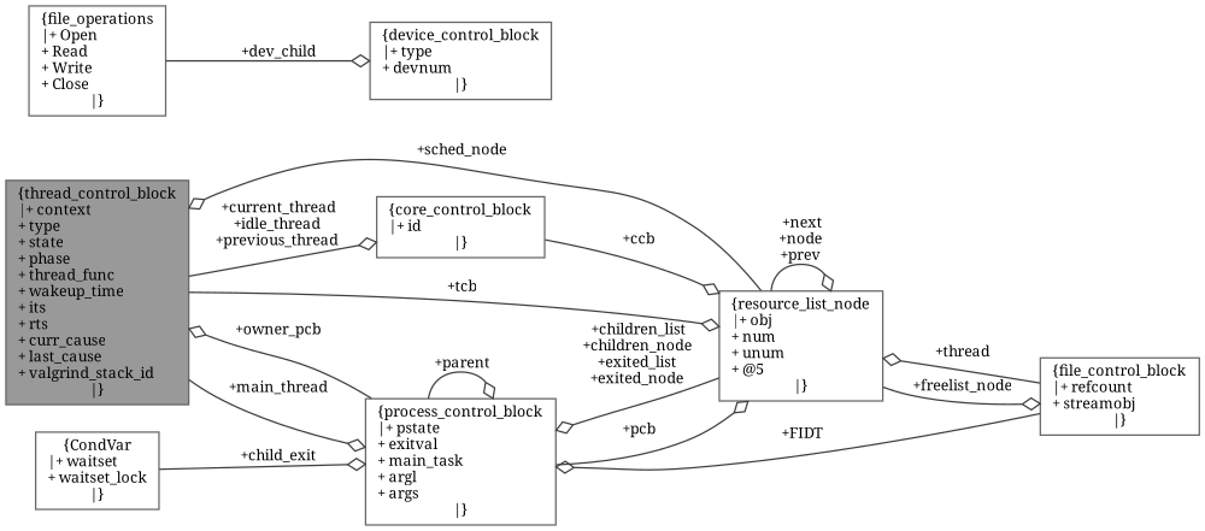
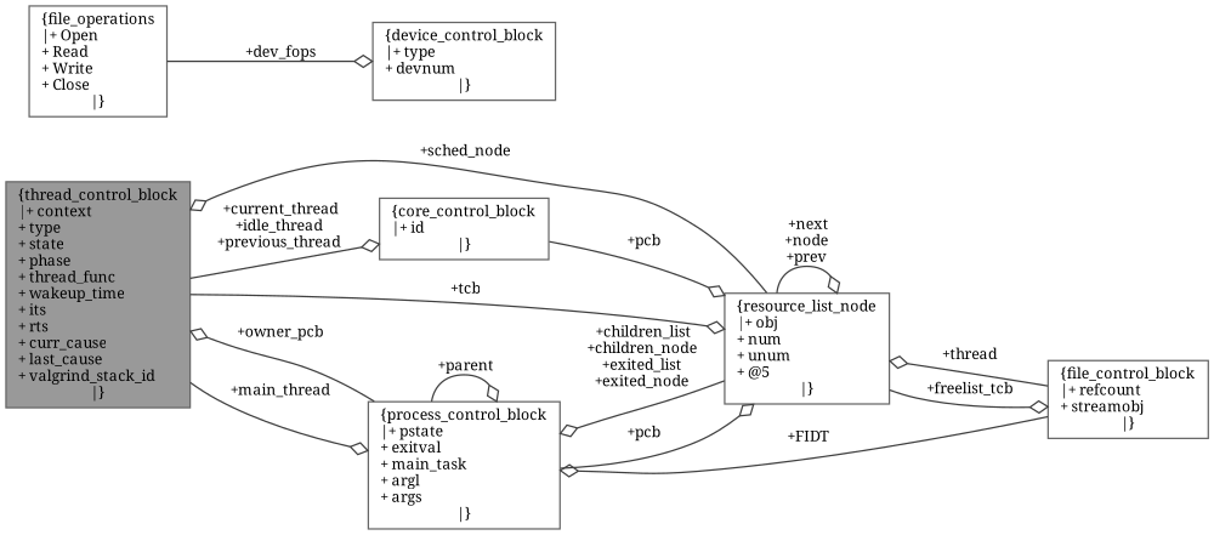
  digraph {
    fontname="Noto Serif"
    rankdir=LR
    node [color=gray40 fillcolor=white fontname="Noto Serif" fontsize=10 shape=box style=filled]
    edge [arrowhead=odiamond color=grey25 fontname="Noto Serif" fontsize=10 labelfontname=Helvetica labelfontsize=10 style=solid]
    n1 [fillcolor=grey60 fontcolor=black height=0.2 label="{thread_control_block\n|+ context\l+ type\l+ state\l+ phase\l+ thread_func\l+ wakeup_time\l+ its\l+ rts\l+ curr_cause\l+ last_cause\l+ valgrind_stack_id\l|}" width=0.4]
    n2 [height=0.2 label="{process_control_block\n|+ pstate\l+ exitval\l+ main_task\l+ argl\l+ args\l|}" width=0.4]
    n3 [height=0.2 label="{resource_list_node\n|+ obj\l+ num\l+ unum\l+ @5\l|}" width=0.4]
    n4 [height=0.2 label="{core_control_block\n|+ id\l|}" width=0.4]
    n5 [height=0.2 label="{file_control_block\n|+ refcount\l+ streamobj\l|}" width=0.4]
    n6 [height=0.2 label="{device_control_block\n|+ type\l+ devnum\l|}" width=0.4]
    n7 [height=0.2 label="{file_operations\n|+ Open\l+ Read\l+ Write\l+ Close\l|}" width=0.4]
-   n8 [height=0.2 label="{CondVar\n|+ waitset\l+ waitset_lock\l|}" width=0.4]
    n1 -> n2 [label=" +main_thread"]
    n1 -> n3 [label=" +tcb"]
    n1 -> n4 [label=" +current_thread\n+idle_thread\n+previous_thread"]
    n2 -> n1 [label=" +owner_pcb"]
    n2 -> n2 [label=" +parent"]
    n2 -> n3 [label=" +pcb"]
    n3 -> n1 [label=" +sched_node"]
    n3 -> n2 [label=" +children_list\n+children_node\n+exited_list\n+exited_node"]
    n3 -> n3 [label=" +next\n+node\n+prev"]
-   n3 -> n5 [label=" +freelist_node"]
-   n4 -> n3 [label=" +ccb"]
+   n3 -> n5 [label=" +freelist_tcb"]
+   n4 -> n3 [label=" +pcb"]
    n5 -> n2 [label=" +FIDT"]
    n5 -> n3 [label=" +thread"]
-   n7 -> n6 [label=" +dev_child"]
-   n8 -> n2 [label=" +child_exit"]
+   n7 -> n6 [label=" +dev_fops"]
  }
